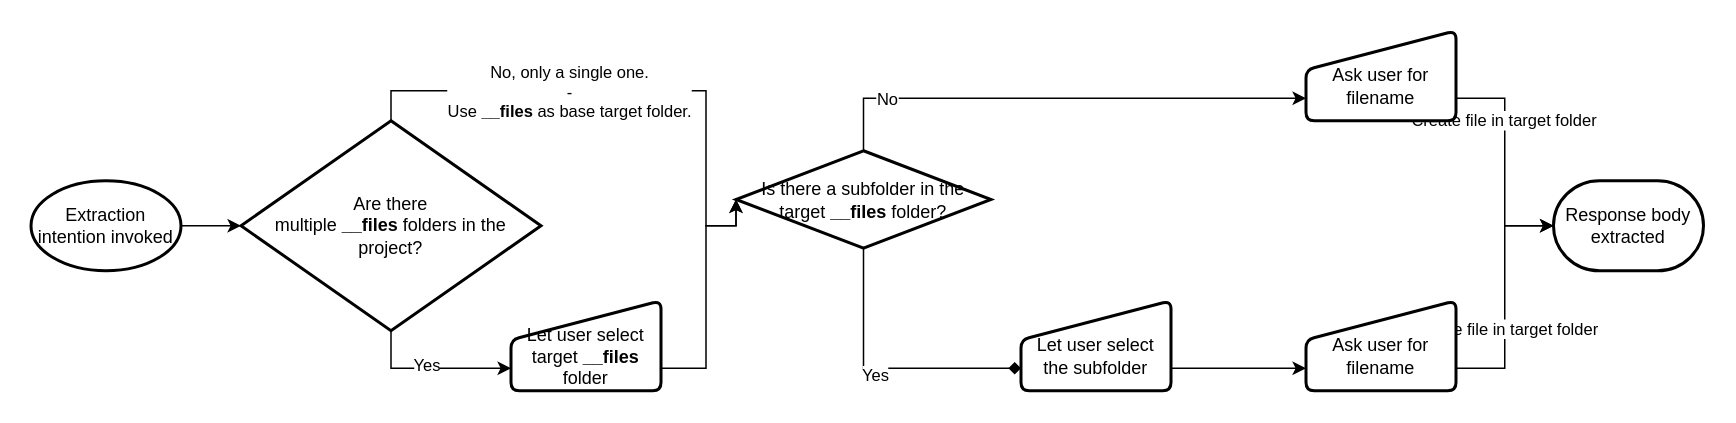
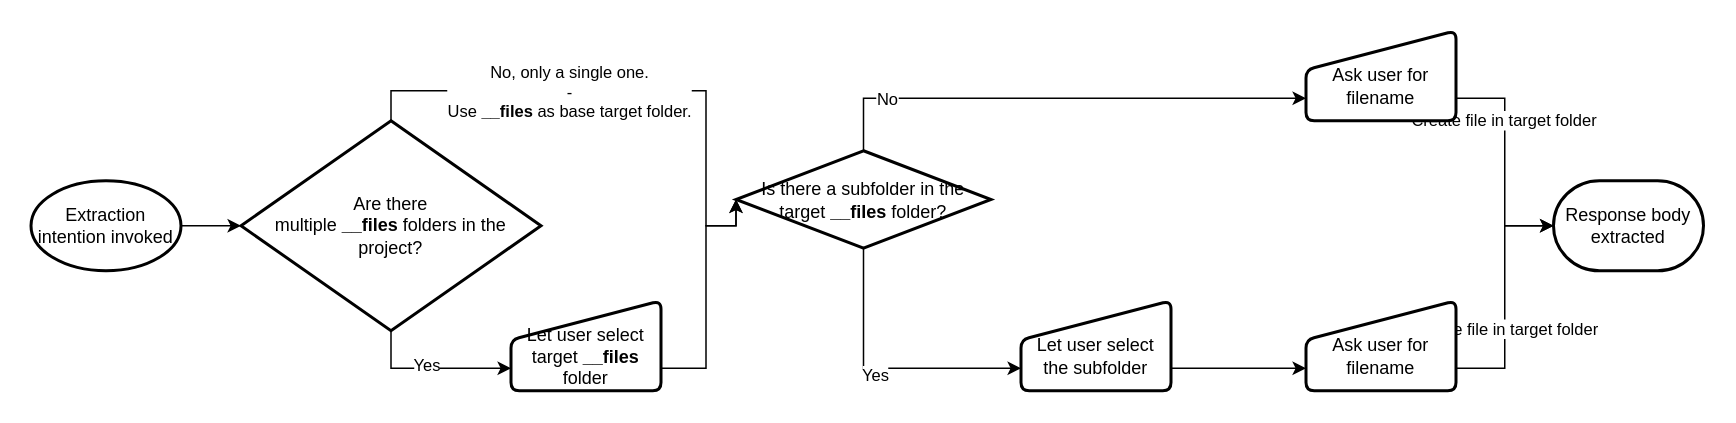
  <mxCell id="0" />
  <mxCell id="1" parent="0" />
  <mxCell id="2" style="edgeStyle=orthogonalEdgeStyle;rounded=0;orthogonalLoop=1;jettySize=auto;html=1;exitX=0.5;exitY=1;exitDx=0;exitDy=0;exitPerimeter=0;entryX=0;entryY=0.75;entryDx=0;entryDy=0;" edge="1" parent="1" source="6" target="11"><mxGeometry relative="1" as="geometry" /></mxCell>
  <mxCell id="3" value="Yes" style="edgeLabel;html=1;align=center;verticalAlign=middle;resizable=0;points=[];" vertex="1" connectable="0" parent="2"><mxGeometry x="-0.088" y="3" relative="1" as="geometry"><mxPoint as="offset" /></mxGeometry></mxCell>
  <mxCell id="4" style="edgeStyle=orthogonalEdgeStyle;rounded=0;orthogonalLoop=1;jettySize=auto;html=1;exitX=0.5;exitY=0;exitDx=0;exitDy=0;exitPerimeter=0;entryX=0;entryY=0.5;entryDx=0;entryDy=0;entryPerimeter=0;" edge="1" parent="1" source="6" target="16"><mxGeometry relative="1" as="geometry"><Array as="points"><mxPoint x="260" y="60" /><mxPoint x="470" y="60" /><mxPoint x="470" y="150" /></Array></mxGeometry></mxCell>
  <mxCell id="5" value="No, only a single one.&lt;br&gt;-&lt;br&gt;Use&amp;nbsp;&lt;b&gt;__files&lt;/b&gt;&amp;nbsp;as base target folder." style="edgeLabel;html=1;align=center;verticalAlign=middle;resizable=0;points=[];" vertex="1" connectable="0" parent="4"><mxGeometry x="-0.135" y="3" relative="1" as="geometry"><mxPoint x="-17" y="3" as="offset" /></mxGeometry></mxCell>
  <mxCell id="6" value="Are there&lt;br&gt;multiple &lt;b&gt;__files&lt;/b&gt; folders in the project?" style="strokeWidth=2;html=1;shape=mxgraph.flowchart.decision;whiteSpace=wrap;" vertex="1" parent="1"><mxGeometry x="160" y="80" width="200" height="140" as="geometry" /></mxCell>
  <mxCell id="7" style="edgeStyle=orthogonalEdgeStyle;rounded=0;orthogonalLoop=1;jettySize=auto;html=1;exitX=1;exitY=0.5;exitDx=0;exitDy=0;exitPerimeter=0;entryX=0;entryY=0.5;entryDx=0;entryDy=0;entryPerimeter=0;" edge="1" parent="1" source="8" target="6"><mxGeometry relative="1" as="geometry" /></mxCell>
  <mxCell id="8" value="Extraction intention invoked" style="strokeWidth=2;html=1;shape=mxgraph.flowchart.start_1;whiteSpace=wrap;" vertex="1" parent="1"><mxGeometry x="20" y="120" width="100" height="60" as="geometry" /></mxCell>
  <mxCell id="9" value="Response body extracted" style="strokeWidth=2;html=1;shape=mxgraph.flowchart.terminator;whiteSpace=wrap;" vertex="1" parent="1"><mxGeometry x="1035" y="120" width="100" height="60" as="geometry" /></mxCell>
  <mxCell id="10" style="edgeStyle=orthogonalEdgeStyle;rounded=0;orthogonalLoop=1;jettySize=auto;html=1;exitX=1;exitY=0.75;exitDx=0;exitDy=0;entryX=0;entryY=0.5;entryDx=0;entryDy=0;entryPerimeter=0;" edge="1" parent="1" source="11" target="16"><mxGeometry relative="1" as="geometry"><Array as="points"><mxPoint x="470" y="245" /><mxPoint x="470" y="150" /></Array></mxGeometry></mxCell>
  <mxCell id="11" value="&lt;br&gt;Let user select target &lt;b&gt;__files&lt;/b&gt; folder" style="html=1;strokeWidth=2;shape=manualInput;whiteSpace=wrap;rounded=1;size=26;arcSize=11;" vertex="1" parent="1"><mxGeometry x="340" y="200" width="100" height="60" as="geometry" /></mxCell>
  <mxCell id="12" style="edgeStyle=orthogonalEdgeStyle;rounded=0;orthogonalLoop=1;jettySize=auto;html=1;exitX=0.5;exitY=0;exitDx=0;exitDy=0;exitPerimeter=0;entryX=0;entryY=0.75;entryDx=0;entryDy=0;" edge="1" parent="1" source="16" target="19"><mxGeometry relative="1" as="geometry" /></mxCell>
  <mxCell id="13" value="No" style="edgeLabel;html=1;align=center;verticalAlign=middle;resizable=0;points=[];" vertex="1" connectable="0" parent="12"><mxGeometry x="-0.387" relative="1" as="geometry"><mxPoint x="-51" as="offset" /></mxGeometry></mxCell>
- <mxCell id="14" style="edgeStyle=orthogonalEdgeStyle;rounded=0;orthogonalLoop=1;jettySize=auto;html=1;exitX=0.5;exitY=1;exitDx=0;exitDy=0;exitPerimeter=0;entryX=0;entryY=0.75;entryDx=0;entryDy=0;endArrow=diamond;" edge="1" parent="1" source="16" target="24"><mxGeometry relative="1" as="geometry" /></mxCell>
+ <mxCell id="14" style="edgeStyle=orthogonalEdgeStyle;rounded=0;orthogonalLoop=1;jettySize=auto;html=1;exitX=0.5;exitY=1;exitDx=0;exitDy=0;exitPerimeter=0;entryX=0;entryY=0.75;entryDx=0;entryDy=0;" edge="1" parent="1" source="16" target="24"><mxGeometry relative="1" as="geometry" /></mxCell>
  <mxCell id="15" value="Yes" style="edgeLabel;html=1;align=center;verticalAlign=middle;resizable=0;points=[];" vertex="1" connectable="0" parent="14"><mxGeometry x="-0.113" y="-4" relative="1" as="geometry"><mxPoint x="5" as="offset" /></mxGeometry></mxCell>
  <mxCell id="16" value="Is there a subfolder in the target &lt;b&gt;__files&lt;/b&gt; folder?" style="strokeWidth=2;html=1;shape=mxgraph.flowchart.decision;whiteSpace=wrap;" vertex="1" parent="1"><mxGeometry x="490" y="100" width="170" height="65" as="geometry" /></mxCell>
  <mxCell id="17" style="edgeStyle=orthogonalEdgeStyle;rounded=0;orthogonalLoop=1;jettySize=auto;html=1;exitX=1;exitY=0.75;exitDx=0;exitDy=0;entryX=0;entryY=0.5;entryDx=0;entryDy=0;entryPerimeter=0;" edge="1" parent="1" source="19" target="9"><mxGeometry relative="1" as="geometry" /></mxCell>
  <mxCell id="18" value="Create file in target folder" style="edgeLabel;html=1;align=center;verticalAlign=middle;resizable=0;points=[];" vertex="1" connectable="0" parent="17"><mxGeometry x="-0.38" y="-1" relative="1" as="geometry"><mxPoint as="offset" /></mxGeometry></mxCell>
  <mxCell id="19" value="&lt;br&gt;Ask user for filename" style="html=1;strokeWidth=2;shape=manualInput;whiteSpace=wrap;rounded=1;size=26;arcSize=11;" vertex="1" parent="1"><mxGeometry x="870" y="20" width="100" height="60" as="geometry" /></mxCell>
  <mxCell id="20" style="edgeStyle=orthogonalEdgeStyle;rounded=0;orthogonalLoop=1;jettySize=auto;html=1;exitX=1;exitY=0.75;exitDx=0;exitDy=0;entryX=0;entryY=0.5;entryDx=0;entryDy=0;entryPerimeter=0;" edge="1" parent="1" source="22" target="9"><mxGeometry relative="1" as="geometry" /></mxCell>
  <mxCell id="21" value="Create file in target folder" style="edgeLabel;html=1;align=center;verticalAlign=middle;resizable=0;points=[];" vertex="1" connectable="0" parent="20"><mxGeometry x="-0.261" relative="1" as="geometry"><mxPoint as="offset" /></mxGeometry></mxCell>
  <mxCell id="22" value="&lt;br&gt;Ask user for filename" style="html=1;strokeWidth=2;shape=manualInput;whiteSpace=wrap;rounded=1;size=26;arcSize=11;" vertex="1" parent="1"><mxGeometry x="870" y="200" width="100" height="60" as="geometry" /></mxCell>
  <mxCell id="23" style="edgeStyle=orthogonalEdgeStyle;rounded=0;orthogonalLoop=1;jettySize=auto;html=1;exitX=1;exitY=0.75;exitDx=0;exitDy=0;entryX=0;entryY=0.75;entryDx=0;entryDy=0;" edge="1" parent="1" source="24" target="22"><mxGeometry relative="1" as="geometry" /></mxCell>
  <mxCell id="24" value="&lt;br&gt;Let user select the subfolder" style="html=1;strokeWidth=2;shape=manualInput;whiteSpace=wrap;rounded=1;size=26;arcSize=11;" vertex="1" parent="1"><mxGeometry x="680" y="200" width="100" height="60" as="geometry" /></mxCell>
